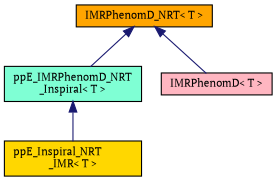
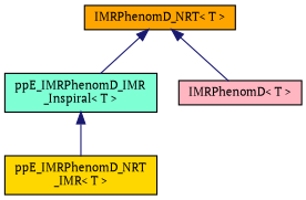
  digraph {
    fontname="PT Serif"
    node [color=black fontname="PT Serif" fontsize=10 shape=record style=filled]
    edge [color=midnightblue dir=back fontname="PT Serif" fontsize=10 labelfontname=Helvetica labelfontsize=10 style=solid]
-   n1 [fillcolor=aquamarine fontcolor=black height=0.2 label="ppE_IMRPhenomD_NRT\l_Inspiral\< T \>" width=0.4]
-   n2 [fillcolor=gold height=0.2 label="ppE_Inspiral_NRT\l_IMR\< T \>" width=0.4]
+   n1 [fillcolor=aquamarine fontcolor=black height=0.2 label="ppE_IMRPhenomD_IMR\l_Inspiral\< T \>" width=0.4]
+   n2 [fillcolor=gold height=0.2 label="ppE_IMRPhenomD_NRT\l_IMR\< T \>" width=0.4]
    n3 [fillcolor=orange height=0.2 label="IMRPhenomD_NRT\< T \>" width=0.4]
    n4 [fillcolor=lightpink height=0.2 label="IMRPhenomD\< T \>" width=0.4]
    n1 -> n2
    n3 -> n1
    n3 -> n4
  }
